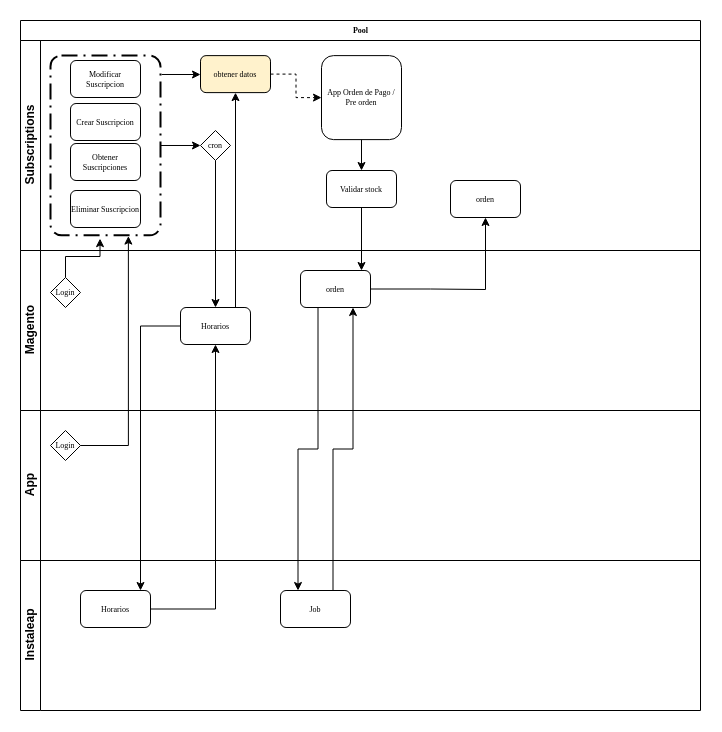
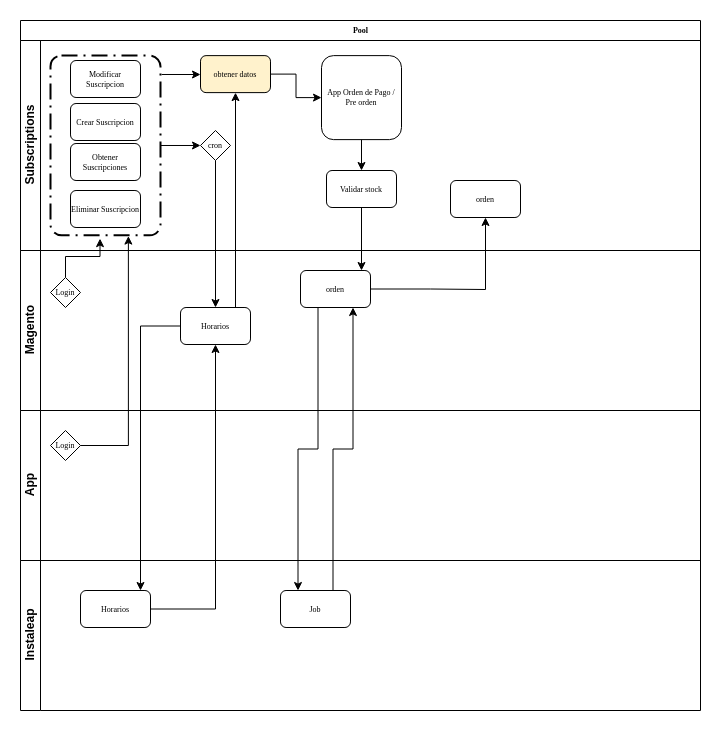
  <mxCell id="0" />
  <mxCell id="1" parent="0" />
  <mxCell id="2" value="Pool" style="swimlane;html=1;childLayout=stackLayout;horizontal=1;startSize=20;horizontalStack=0;rounded=0;shadow=0;labelBackgroundColor=none;strokeWidth=1;fontFamily=Verdana;fontSize=8;align=center;" parent="1" vertex="1"><mxGeometry x="20" y="20" width="680" height="540" as="geometry"><mxRectangle x="180" y="70" width="50" height="20" as="alternateBounds" /></mxGeometry></mxCell>
  <mxCell id="3" value="Subscriptions" style="swimlane;html=1;startSize=20;horizontal=0;" parent="2" vertex="1"><mxGeometry y="20" width="680" height="210" as="geometry"><mxRectangle y="20" width="680" height="20" as="alternateBounds" /></mxGeometry></mxCell>
  <mxCell id="4" style="edgeStyle=orthogonalEdgeStyle;rounded=0;orthogonalLoop=1;jettySize=auto;html=1;entryX=0.5;entryY=0;entryDx=0;entryDy=0;" edge="1" parent="3" source="7" target="16"><mxGeometry relative="1" as="geometry" /></mxCell>
- <mxCell id="5" style="edgeStyle=orthogonalEdgeStyle;rounded=0;orthogonalLoop=1;jettySize=auto;html=1;entryX=0;entryY=0.5;entryDx=0;entryDy=0;dashed=1;" edge="1" parent="3" source="6" target="7"><mxGeometry relative="1" as="geometry" /></mxCell>
+ <mxCell id="5" style="edgeStyle=orthogonalEdgeStyle;rounded=0;orthogonalLoop=1;jettySize=auto;html=1;entryX=0;entryY=0.5;entryDx=0;entryDy=0;" edge="1" parent="3" source="6" target="7"><mxGeometry relative="1" as="geometry" /></mxCell>
  <mxCell id="6" value="obtener datos" style="rounded=1;whiteSpace=wrap;html=1;shadow=0;labelBackgroundColor=none;strokeWidth=1;fontFamily=Verdana;fontSize=8;align=center;fillColor=#fff2cc;" vertex="1" parent="3"><mxGeometry x="180" y="15.12" width="70" height="37" as="geometry" /></mxCell>
  <mxCell id="7" value="App Orden de Pago / Pre orden" style="rounded=1;whiteSpace=wrap;html=1;shadow=0;labelBackgroundColor=none;strokeWidth=1;fontFamily=Verdana;fontSize=8;align=center;" vertex="1" parent="3"><mxGeometry x="301" y="15.12" width="80" height="84" as="geometry" /></mxCell>
  <mxCell id="8" value="Modificar Suscripcion" style="rounded=1;whiteSpace=wrap;html=1;shadow=0;labelBackgroundColor=none;strokeWidth=1;fontFamily=Verdana;fontSize=8;align=center;" parent="3" vertex="1"><mxGeometry x="50" y="20.0" width="70" height="37" as="geometry" /></mxCell>
  <mxCell id="9" style="edgeStyle=orthogonalEdgeStyle;rounded=0;orthogonalLoop=1;jettySize=auto;html=1;entryX=0;entryY=0.5;entryDx=0;entryDy=0;entryPerimeter=0;" edge="1" parent="3" source="12" target="10"><mxGeometry relative="1" as="geometry" /></mxCell>
  <mxCell id="10" value="cron" style="strokeWidth=1;html=1;shape=mxgraph.flowchart.decision;whiteSpace=wrap;rounded=1;shadow=0;labelBackgroundColor=none;fontFamily=Verdana;fontSize=8;align=center;" vertex="1" parent="3"><mxGeometry x="180" y="89.99" width="30" height="30" as="geometry" /></mxCell>
  <mxCell id="11" style="edgeStyle=orthogonalEdgeStyle;rounded=0;orthogonalLoop=1;jettySize=auto;html=1;exitX=1.011;exitY=0.105;exitDx=0;exitDy=0;entryX=0;entryY=0.5;entryDx=0;entryDy=0;exitPerimeter=0;" edge="1" parent="3" source="12" target="6"><mxGeometry relative="1" as="geometry" /></mxCell>
  <mxCell id="12" value="" style="rounded=1;arcSize=10;dashed=1;fillColor=none;gradientColor=none;dashPattern=8 3 1 3;strokeWidth=2;" vertex="1" parent="3"><mxGeometry x="30" y="15.12" width="110" height="179.75" as="geometry" /></mxCell>
  <mxCell id="13" value="Crear Suscripcion" style="rounded=1;whiteSpace=wrap;html=1;shadow=0;labelBackgroundColor=none;strokeWidth=1;fontFamily=Verdana;fontSize=8;align=center;" parent="3" vertex="1"><mxGeometry x="50" y="63.0" width="70" height="37" as="geometry" /></mxCell>
  <mxCell id="14" value="Obtener Suscripciones" style="rounded=1;whiteSpace=wrap;html=1;shadow=0;labelBackgroundColor=none;strokeWidth=1;fontFamily=Verdana;fontSize=8;align=center;" parent="3" vertex="1"><mxGeometry x="50" y="103.0" width="70" height="37" as="geometry" /></mxCell>
  <mxCell id="15" style="edgeStyle=orthogonalEdgeStyle;rounded=0;orthogonalLoop=1;jettySize=auto;html=1;exitX=0.5;exitY=1;exitDx=0;exitDy=0;" edge="1" parent="3" source="12" target="12"><mxGeometry relative="1" as="geometry" /></mxCell>
  <mxCell id="16" value="Validar stock" style="rounded=1;whiteSpace=wrap;html=1;shadow=0;labelBackgroundColor=none;strokeWidth=1;fontFamily=Verdana;fontSize=8;align=center;" vertex="1" parent="3"><mxGeometry x="306" y="130" width="70" height="37" as="geometry" /></mxCell>
  <mxCell id="17" value="orden" style="rounded=1;whiteSpace=wrap;html=1;shadow=0;labelBackgroundColor=none;strokeWidth=1;fontFamily=Verdana;fontSize=8;align=center;" vertex="1" parent="3"><mxGeometry x="430" y="140" width="70" height="37" as="geometry" /></mxCell>
  <mxCell id="18" value="Eliminar Suscripcion" style="rounded=1;whiteSpace=wrap;html=1;shadow=0;labelBackgroundColor=none;strokeWidth=1;fontFamily=Verdana;fontSize=8;align=center;" vertex="1" parent="3"><mxGeometry x="50" y="150.0" width="70" height="37" as="geometry" /></mxCell>
  <mxCell id="19" value="Magento" style="swimlane;html=1;startSize=20;horizontal=0;" parent="2" vertex="1"><mxGeometry y="230" width="680" height="160" as="geometry"><mxRectangle y="230" width="680" height="20" as="alternateBounds" /></mxGeometry></mxCell>
  <mxCell id="20" value="Login" style="strokeWidth=1;html=1;shape=mxgraph.flowchart.decision;whiteSpace=wrap;rounded=1;shadow=0;labelBackgroundColor=none;fontFamily=Verdana;fontSize=8;align=center;" parent="19" vertex="1"><mxGeometry x="30" y="27.0" width="30" height="30" as="geometry" /></mxCell>
  <mxCell id="21" value="orden" style="rounded=1;whiteSpace=wrap;html=1;shadow=0;labelBackgroundColor=none;strokeWidth=1;fontFamily=Verdana;fontSize=8;align=center;" vertex="1" parent="19"><mxGeometry x="280" y="20" width="70" height="37" as="geometry" /></mxCell>
  <mxCell id="22" value="App" style="swimlane;html=1;startSize=20;horizontal=0;" parent="2" vertex="1"><mxGeometry y="390" width="680" height="150" as="geometry"><mxRectangle y="250" width="680" height="20" as="alternateBounds" /></mxGeometry></mxCell>
  <mxCell id="23" value="Login" style="strokeWidth=1;html=1;shape=mxgraph.flowchart.decision;whiteSpace=wrap;rounded=1;shadow=0;labelBackgroundColor=none;fontFamily=Verdana;fontSize=8;align=center;" vertex="1" parent="22"><mxGeometry x="30" y="20.0" width="30" height="30" as="geometry" /></mxCell>
  <mxCell id="24" style="edgeStyle=orthogonalEdgeStyle;rounded=0;orthogonalLoop=1;jettySize=auto;html=1;entryX=0.45;entryY=1.018;entryDx=0;entryDy=0;entryPerimeter=0;" edge="1" parent="2" source="20" target="12"><mxGeometry relative="1" as="geometry" /></mxCell>
  <mxCell id="25" style="edgeStyle=orthogonalEdgeStyle;rounded=0;orthogonalLoop=1;jettySize=auto;html=1;exitX=1;exitY=0.5;exitDx=0;exitDy=0;exitPerimeter=0;entryX=0.708;entryY=1.004;entryDx=0;entryDy=0;entryPerimeter=0;" edge="1" parent="2" source="23" target="12"><mxGeometry relative="1" as="geometry"><mxPoint x="110" y="220" as="targetPoint" /></mxGeometry></mxCell>
  <mxCell id="26" style="edgeStyle=orthogonalEdgeStyle;rounded=0;orthogonalLoop=1;jettySize=auto;html=1;exitX=1;exitY=0.5;exitDx=0;exitDy=0;entryX=0.5;entryY=1;entryDx=0;entryDy=0;" edge="1" parent="2" source="21" target="17"><mxGeometry relative="1" as="geometry"><Array as="points"><mxPoint x="410" y="269" /><mxPoint x="465" y="269" /></Array></mxGeometry></mxCell>
  <mxCell id="27" style="edgeStyle=orthogonalEdgeStyle;rounded=0;orthogonalLoop=1;jettySize=auto;html=1;" edge="1" parent="2" source="16"><mxGeometry relative="1" as="geometry"><mxPoint x="341" y="250" as="targetPoint" /><Array as="points"><mxPoint x="341" y="250" /></Array></mxGeometry></mxCell>
  <mxCell id="28" value="Instaleap" style="swimlane;html=1;startSize=20;horizontal=0;" vertex="1" parent="1"><mxGeometry x="20" y="560" width="680" height="150" as="geometry"><mxRectangle x="180" y="610" width="680" height="20" as="alternateBounds" /></mxGeometry></mxCell>
  <mxCell id="29" value="Job" style="rounded=1;whiteSpace=wrap;html=1;shadow=0;labelBackgroundColor=none;strokeWidth=1;fontFamily=Verdana;fontSize=8;align=center;" vertex="1" parent="28"><mxGeometry x="260" y="30.0" width="70" height="37" as="geometry" /></mxCell>
  <mxCell id="30" value="Horarios" style="rounded=1;whiteSpace=wrap;html=1;shadow=0;labelBackgroundColor=none;strokeWidth=1;fontFamily=Verdana;fontSize=8;align=center;" vertex="1" parent="28"><mxGeometry x="60" y="30" width="70" height="37" as="geometry" /></mxCell>
  <mxCell id="31" style="edgeStyle=orthogonalEdgeStyle;rounded=0;orthogonalLoop=1;jettySize=auto;html=1;" edge="1" parent="1" source="33" target="30"><mxGeometry relative="1" as="geometry"><Array as="points"><mxPoint x="140" y="326" /></Array></mxGeometry></mxCell>
  <mxCell id="32" style="edgeStyle=orthogonalEdgeStyle;rounded=0;orthogonalLoop=1;jettySize=auto;html=1;exitX=0.75;exitY=0;exitDx=0;exitDy=0;entryX=0.5;entryY=1;entryDx=0;entryDy=0;" edge="1" parent="1" source="33" target="6"><mxGeometry relative="1" as="geometry"><Array as="points"><mxPoint x="235" y="307" /></Array></mxGeometry></mxCell>
  <mxCell id="33" value="Horarios" style="rounded=1;whiteSpace=wrap;html=1;shadow=0;labelBackgroundColor=none;strokeWidth=1;fontFamily=Verdana;fontSize=8;align=center;" vertex="1" parent="1"><mxGeometry x="180" y="307" width="70" height="37" as="geometry" /></mxCell>
  <mxCell id="34" style="edgeStyle=orthogonalEdgeStyle;rounded=0;orthogonalLoop=1;jettySize=auto;html=1;" edge="1" parent="1" source="10" target="33"><mxGeometry relative="1" as="geometry"><mxPoint x="215" y="159.99" as="sourcePoint" /><mxPoint x="205" y="590" as="targetPoint" /></mxGeometry></mxCell>
  <mxCell id="35" style="edgeStyle=orthogonalEdgeStyle;rounded=0;orthogonalLoop=1;jettySize=auto;html=1;entryX=0.5;entryY=1;entryDx=0;entryDy=0;" edge="1" parent="1" source="30" target="33"><mxGeometry relative="1" as="geometry"><mxPoint x="240" y="380" as="targetPoint" /><Array as="points"><mxPoint x="215" y="609" /></Array></mxGeometry></mxCell>
  <mxCell id="36" style="edgeStyle=orthogonalEdgeStyle;rounded=0;orthogonalLoop=1;jettySize=auto;html=1;exitX=0.75;exitY=0;exitDx=0;exitDy=0;entryX=0.75;entryY=1;entryDx=0;entryDy=0;" edge="1" parent="1" source="29" target="21"><mxGeometry relative="1" as="geometry"><mxPoint x="370" y="390" as="targetPoint" /></mxGeometry></mxCell>
  <mxCell id="37" style="edgeStyle=orthogonalEdgeStyle;rounded=0;orthogonalLoop=1;jettySize=auto;html=1;exitX=0.25;exitY=1;exitDx=0;exitDy=0;entryX=0.25;entryY=0;entryDx=0;entryDy=0;" edge="1" parent="1" source="21" target="29"><mxGeometry relative="1" as="geometry" /></mxCell>
